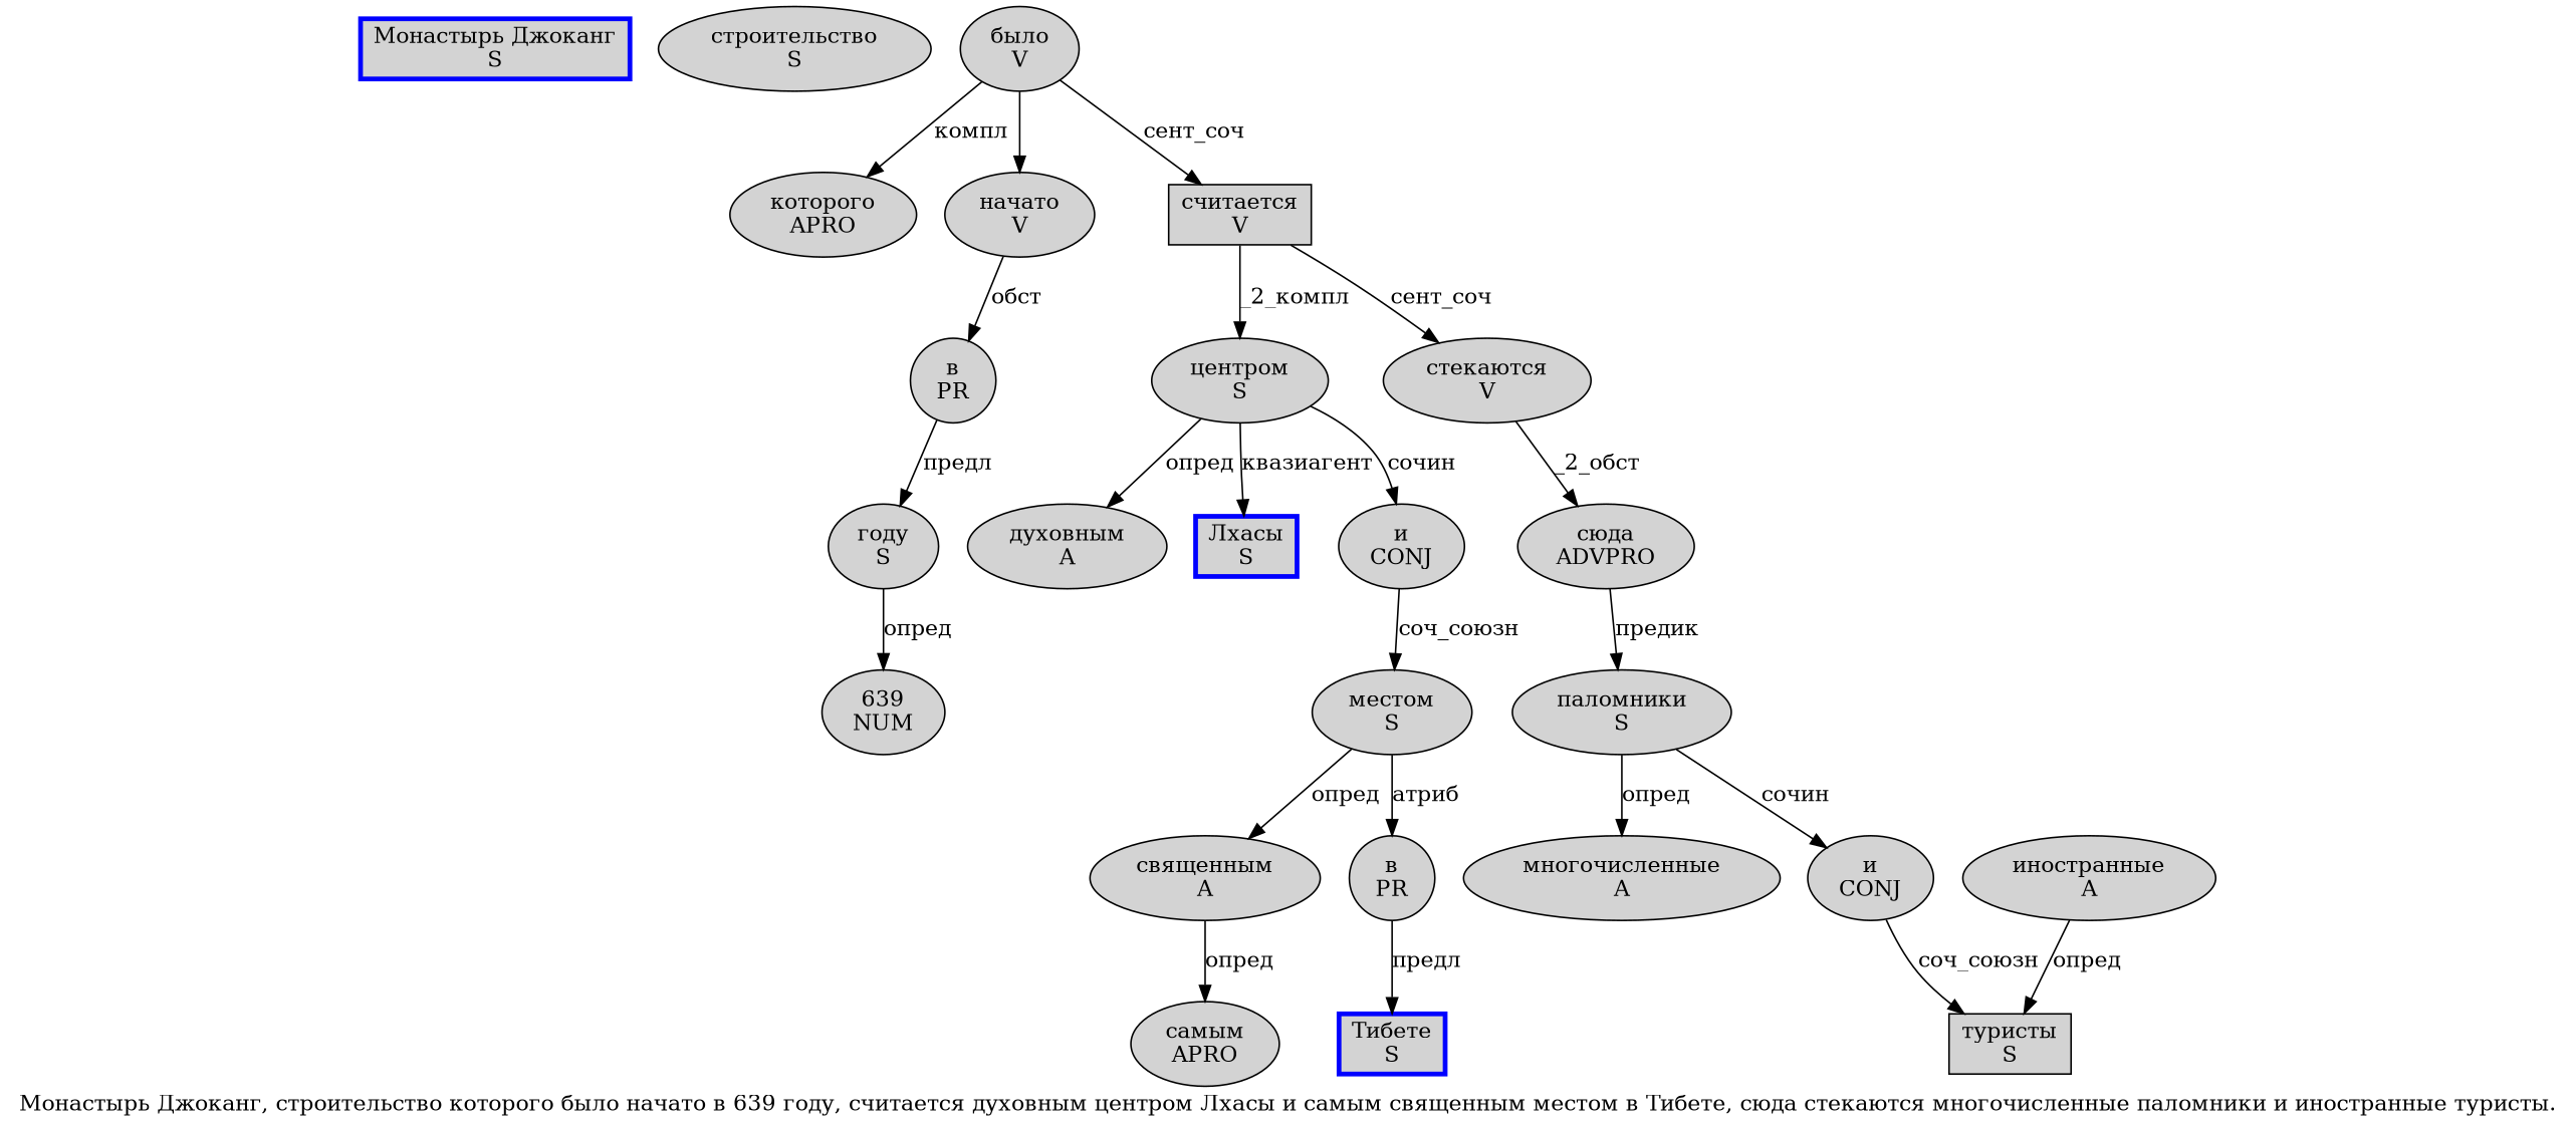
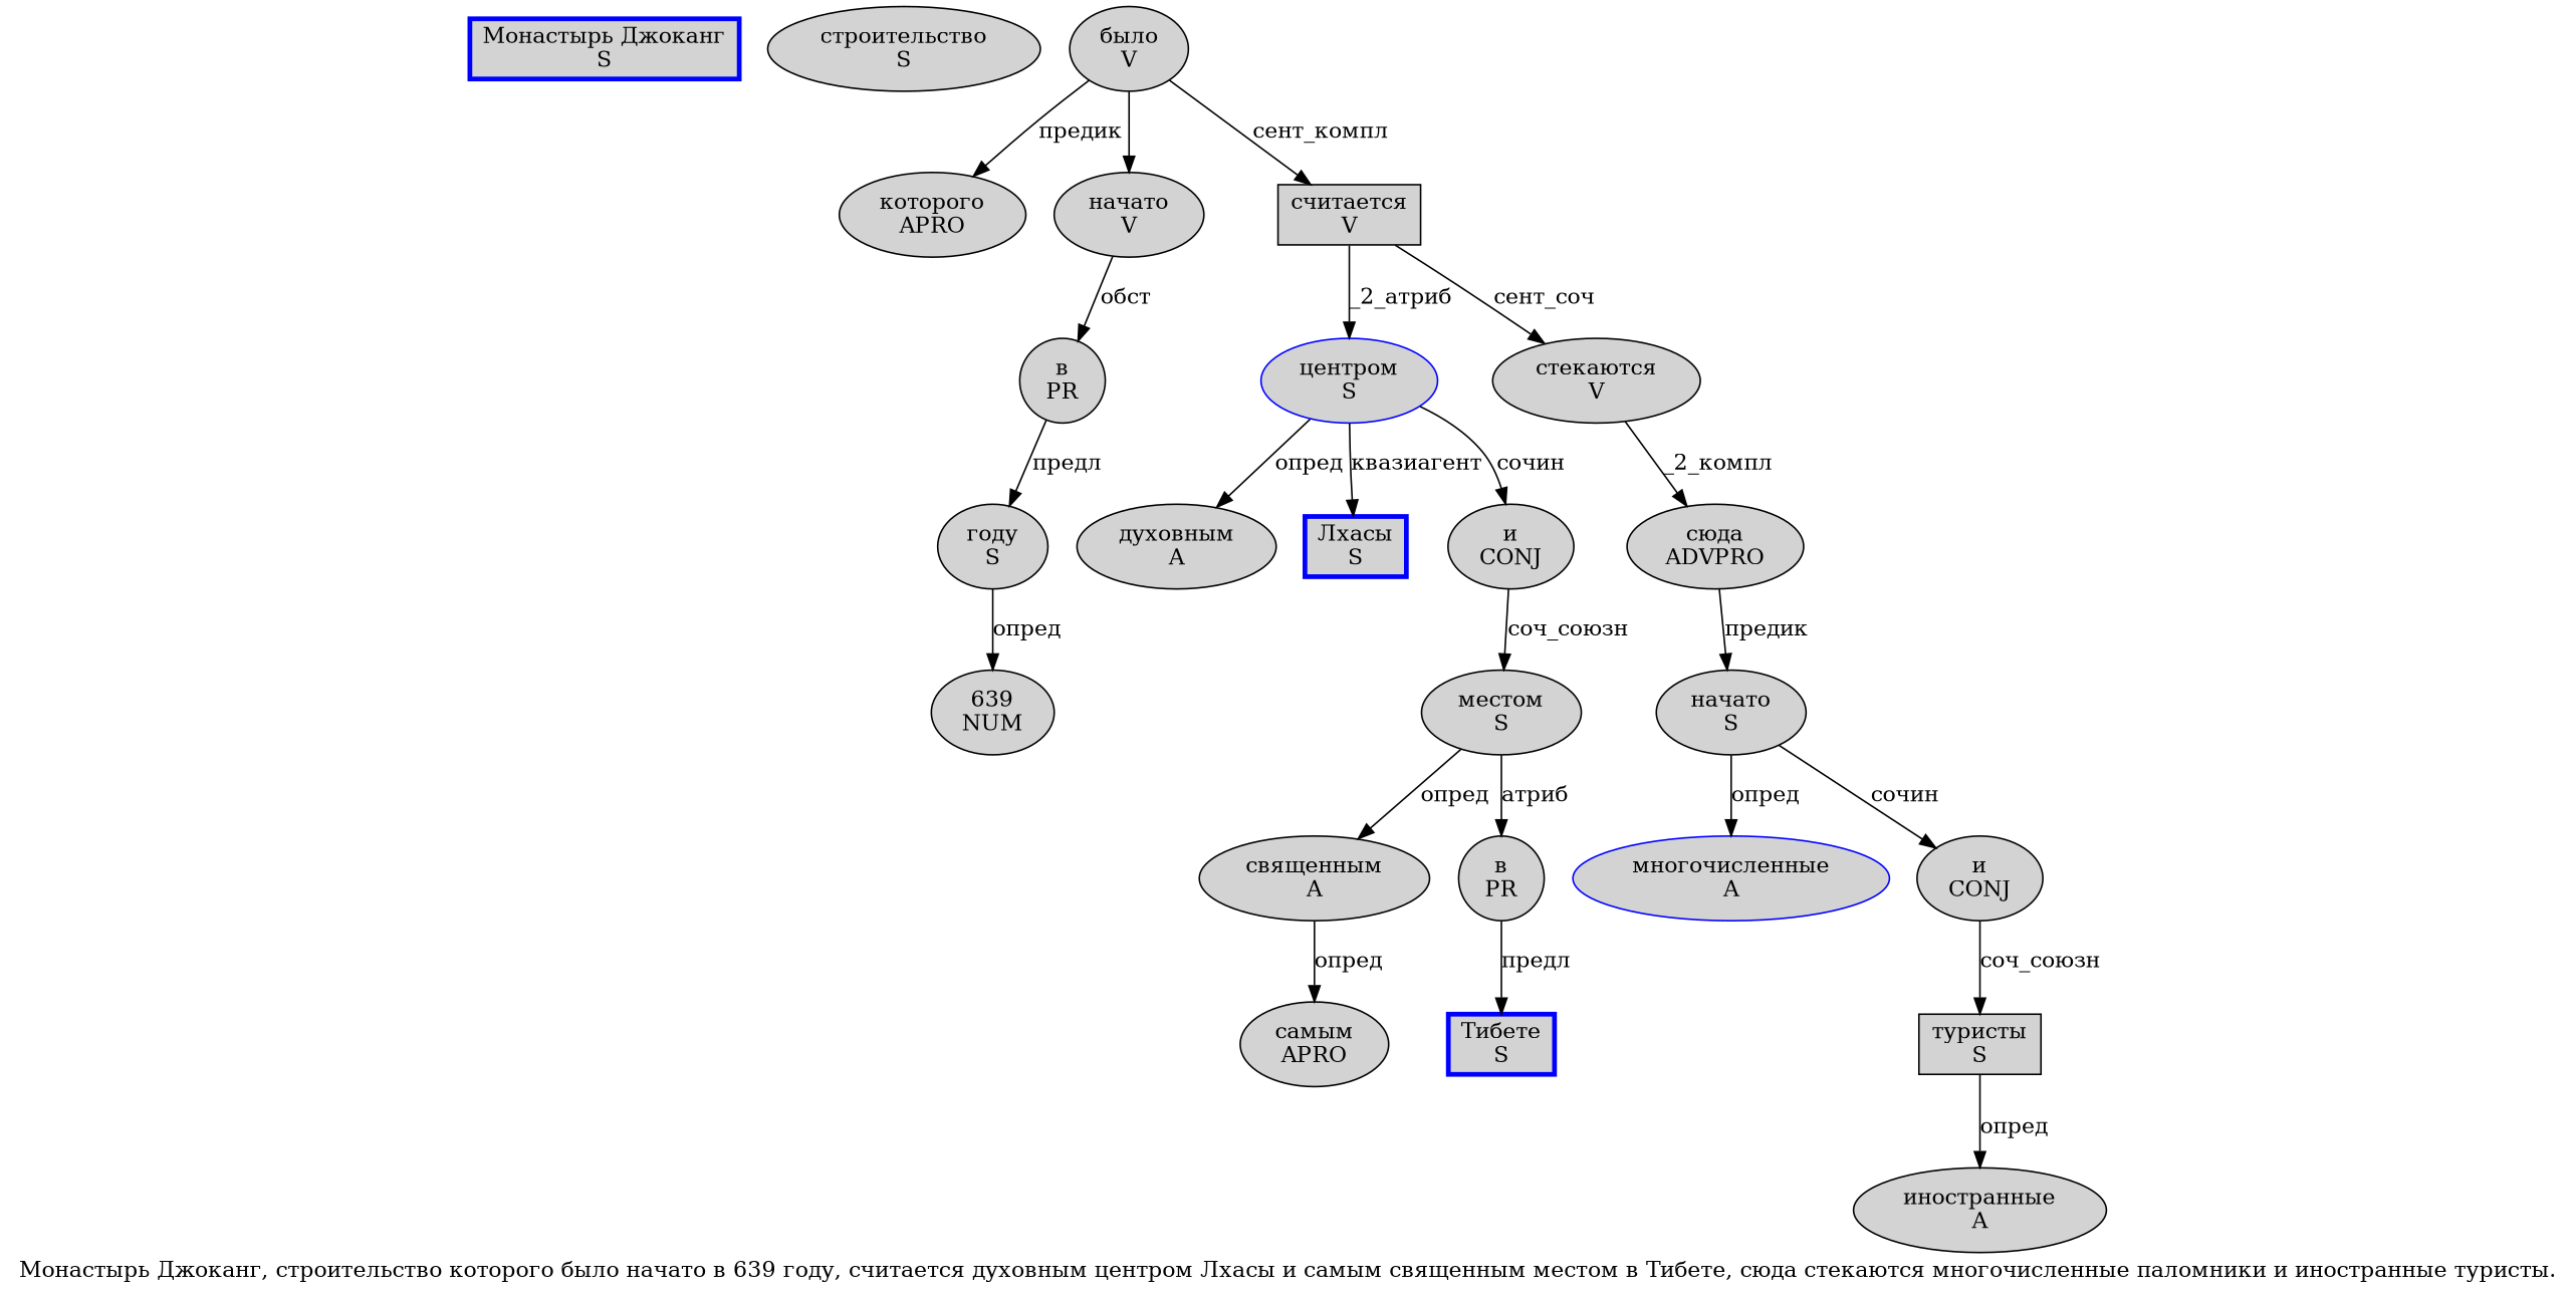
  digraph {
    label="Монастырь Джоканг, строительство которого было начато в 639 году, считается духовным центром Лхасы и самым священным местом в Тибете, сюда стекаются многочисленные паломники и иностранные туристы."
    node [fillcolor=lightgray penwidth=1 shape=ellipse style=filled]
    n1 [color=blue label="Монастырь Джоканг\nS" penwidth=3 shape=box]
    n2 [label="строительство\nS"]
    n3 [label="которого\nAPRO"]
    n4 [label="было\nV"]
    n5 [label="начато\nV"]
    n6 [label="считается\nV" shape=box]
    n7 [label="в\nPR"]
-   n8 [label="центром\nS"]
+   n8 [label="центром\nS" color=blue]
    n9 [label="стекаются\nV"]
    n10 [label="году\nS"]
    n11 [label="639\nNUM"]
    n12 [label="духовным\nA"]
    n13 [color=blue label="Лхасы\nS" penwidth=3 shape=box]
    n14 [label="и\nCONJ"]
    n15 [label="сюда\nADVPRO"]
    n16 [label="местом\nS"]
    n17 [label="священным\nA"]
    n18 [label="в\nPR"]
    n19 [label="самым\nAPRO"]
    n20 [color=blue label="Тибете\nS" penwidth=3 shape=box]
-   n21 [label="паломники\nS"]
-   n22 [label="многочисленные\nA"]
+   n21 [label="начато\nS"]
+   n22 [label="многочисленные\nA" color=blue]
    n23 [label="и\nCONJ"]
    n24 [label="туристы\nS" shape=box]
    n25 [label="иностранные\nA"]
-   n4 -> n3 [label="компл"]
+   n4 -> n3 [label="предик"]
    n4 -> n5
-   n4 -> n6 [label="сент_соч"]
+   n4 -> n6 [label="сент_компл"]
    n5 -> n7 [label="обст"]
-   n6 -> n8 [label="_2_компл"]
+   n6 -> n8 [label="_2_атриб"]
    n6 -> n9 [label="сент_соч"]
    n7 -> n10 [label="предл"]
    n8 -> n12 [label="опред"]
    n8 -> n13 [label="квазиагент"]
    n8 -> n14 [label="сочин"]
-   n9 -> n15 [label="_2_обст"]
+   n9 -> n15 [label="_2_компл"]
    n10 -> n11 [label="опред"]
    n14 -> n16 [label="соч_союзн"]
    n15 -> n21 [label="предик"]
    n16 -> n17 [label="опред"]
    n16 -> n18 [label="атриб"]
    n17 -> n19 [label="опред"]
    n18 -> n20 [label="предл"]
    n21 -> n22 [label="опред"]
    n21 -> n23 [label="сочин"]
    n23 -> n24 [label="соч_союзн"]
-   n25 -> n24 [label="опред"]
+   n24 -> n25 [label="опред"]
  }
